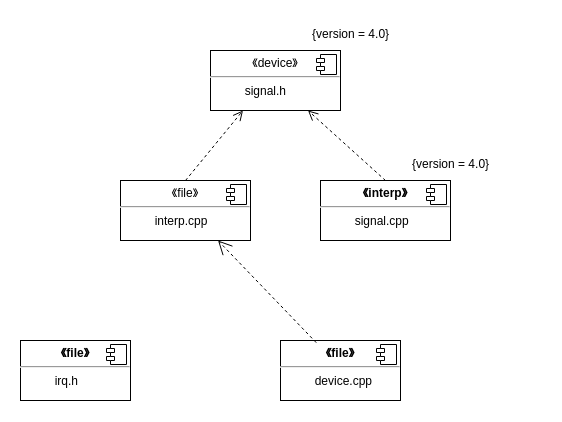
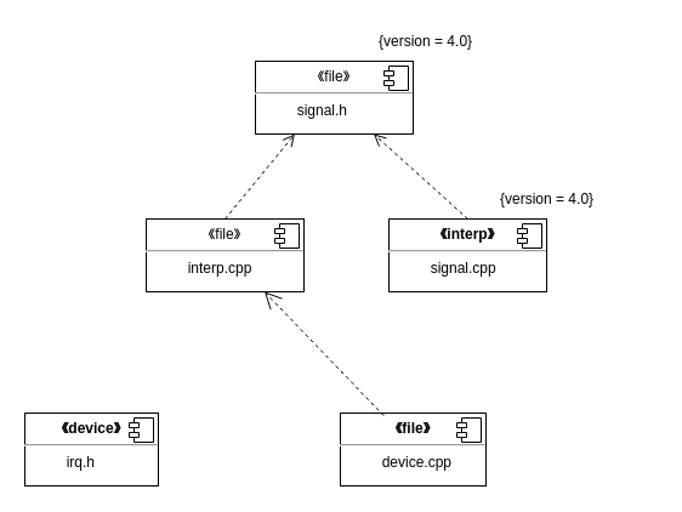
  <mxCell id="0" />
  <mxCell id="1" parent="0" />
  <mxCell id="2" value="&lt;p style=&quot;margin:0px;margin-top:6px;text-align:center;&quot;&gt;《file》&lt;br&gt;&lt;/p&gt;&lt;hr&gt;&lt;p style=&quot;margin:0px;margin-left:8px;&quot;&gt;&lt;span style=&quot;white-space: pre;&quot;&gt;&#09;&lt;/span&gt;interp.cpp&lt;br&gt;&lt;/p&gt;" style="align=left;overflow=fill;html=1;dropTarget=0;whiteSpace=wrap;" vertex="1" parent="1"><mxGeometry x="120" y="180" width="130" height="60" as="geometry" /></mxCell>
  <mxCell id="3" value="" style="shape=component;jettyWidth=8;jettyHeight=4;" vertex="1" parent="2"><mxGeometry x="1" width="20" height="20" relative="1" as="geometry"><mxPoint x="-24" y="4" as="offset" /></mxGeometry></mxCell>
  <mxCell id="4" value="&lt;p style=&quot;margin:0px;margin-top:6px;text-align:center;&quot;&gt;&lt;b&gt;《interp》&lt;/b&gt;&lt;br&gt;&lt;/p&gt;&lt;hr&gt;&lt;p style=&quot;margin:0px;margin-left:8px;&quot;&gt;&lt;span style=&quot;white-space: pre;&quot;&gt;&#09;&lt;/span&gt;signal.cpp&lt;/p&gt;" style="align=left;overflow=fill;html=1;dropTarget=0;whiteSpace=wrap;" vertex="1" parent="1"><mxGeometry x="320" y="180" width="130" height="60" as="geometry" /></mxCell>
  <mxCell id="5" value="" style="shape=component;jettyWidth=8;jettyHeight=4;" vertex="1" parent="4"><mxGeometry x="1" width="20" height="20" relative="1" as="geometry"><mxPoint x="-24" y="4" as="offset" /></mxGeometry></mxCell>
- <mxCell id="6" value="&lt;p style=&quot;margin:0px;margin-top:6px;text-align:center;&quot;&gt;《device》&lt;br&gt;&lt;/p&gt;&lt;hr&gt;&lt;p style=&quot;margin:0px;margin-left:8px;&quot;&gt;&lt;span style=&quot;white-space: pre;&quot;&gt;&#09;&lt;/span&gt;signal.h&lt;br&gt;&lt;/p&gt;" style="align=left;overflow=fill;html=1;dropTarget=0;whiteSpace=wrap;" vertex="1" parent="1"><mxGeometry x="210" y="50" width="130" height="60" as="geometry" /></mxCell>
+ <mxCell id="6" value="&lt;p style=&quot;margin:0px;margin-top:6px;text-align:center;&quot;&gt;《file》&lt;br&gt;&lt;/p&gt;&lt;hr&gt;&lt;p style=&quot;margin:0px;margin-left:8px;&quot;&gt;&lt;span style=&quot;white-space: pre;&quot;&gt;&#09;&lt;/span&gt;signal.h&lt;br&gt;&lt;/p&gt;" style="align=left;overflow=fill;html=1;dropTarget=0;whiteSpace=wrap;" vertex="1" parent="1"><mxGeometry x="210" y="50" width="130" height="60" as="geometry" /></mxCell>
  <mxCell id="7" value="" style="shape=component;jettyWidth=8;jettyHeight=4;" vertex="1" parent="6"><mxGeometry x="1" width="20" height="20" relative="1" as="geometry"><mxPoint x="-24" y="4" as="offset" /></mxGeometry></mxCell>
- <mxCell id="8" value="&lt;p style=&quot;margin:0px;margin-top:6px;text-align:center;&quot;&gt;&lt;b&gt;《file》&lt;/b&gt;&lt;br&gt;&lt;/p&gt;&lt;hr&gt;&lt;p style=&quot;margin:0px;margin-left:8px;&quot;&gt;&lt;span style=&quot;white-space: pre;&quot;&gt;&#09;&lt;/span&gt;irq.h&lt;/p&gt;" style="align=left;overflow=fill;html=1;dropTarget=0;whiteSpace=wrap;" vertex="1" parent="1"><mxGeometry x="20" y="340" width="110" height="60" as="geometry" /></mxCell>
+ <mxCell id="8" value="&lt;p style=&quot;margin:0px;margin-top:6px;text-align:center;&quot;&gt;&lt;b&gt;《device》&lt;/b&gt;&lt;br&gt;&lt;/p&gt;&lt;hr&gt;&lt;p style=&quot;margin:0px;margin-left:8px;&quot;&gt;&lt;span style=&quot;white-space: pre;&quot;&gt;&#09;&lt;/span&gt;irq.h&lt;/p&gt;" style="align=left;overflow=fill;html=1;dropTarget=0;whiteSpace=wrap;" vertex="1" parent="1"><mxGeometry x="20" y="340" width="110" height="60" as="geometry" /></mxCell>
  <mxCell id="9" value="" style="shape=component;jettyWidth=8;jettyHeight=4;" vertex="1" parent="8"><mxGeometry x="1" width="20" height="20" relative="1" as="geometry"><mxPoint x="-24" y="4" as="offset" /></mxGeometry></mxCell>
  <mxCell id="10" value="&lt;p style=&quot;margin:0px;margin-top:6px;text-align:center;&quot;&gt;&lt;b&gt;《file》&lt;/b&gt;&lt;br&gt;&lt;/p&gt;&lt;hr&gt;&lt;p style=&quot;margin:0px;margin-left:8px;&quot;&gt;&lt;span style=&quot;white-space: pre;&quot;&gt;&#09;&lt;/span&gt;device.cpp&lt;/p&gt;" style="align=left;overflow=fill;html=1;dropTarget=0;whiteSpace=wrap;" vertex="1" parent="1"><mxGeometry x="280" y="340" width="120" height="60" as="geometry" /></mxCell>
  <mxCell id="11" value="" style="shape=component;jettyWidth=8;jettyHeight=4;" vertex="1" parent="10"><mxGeometry x="1" width="20" height="20" relative="1" as="geometry"><mxPoint x="-24" y="4" as="offset" /></mxGeometry></mxCell>
  <mxCell id="12" value="" style="html=1;verticalAlign=bottom;endArrow=open;dashed=1;endSize=8;curved=0;rounded=0;entryX=0.25;entryY=1;entryDx=0;entryDy=0;exitX=0.5;exitY=0;exitDx=0;exitDy=0;" edge="1" parent="1" source="2" target="6"><mxGeometry x="-0.006" relative="1" as="geometry"><mxPoint x="310" y="530" as="sourcePoint" /><mxPoint x="230" y="530" as="targetPoint" /><mxPoint as="offset" /></mxGeometry></mxCell>
  <mxCell id="13" value="&lt;br&gt;" style="endArrow=open;endSize=12;dashed=1;html=1;rounded=0;exitX=0.298;exitY=0.036;exitDx=0;exitDy=0;exitPerimeter=0;entryX=0.75;entryY=1;entryDx=0;entryDy=0;" edge="1" parent="1" source="10" target="2"><mxGeometry width="160" relative="1" as="geometry"><mxPoint x="120" y="300" as="sourcePoint" /><mxPoint x="190" y="300" as="targetPoint" /></mxGeometry></mxCell>
  <mxCell id="14" value="" style="html=1;verticalAlign=bottom;endArrow=open;dashed=1;endSize=8;curved=0;rounded=0;entryX=0.75;entryY=1;entryDx=0;entryDy=0;exitX=0.5;exitY=0;exitDx=0;exitDy=0;" edge="1" parent="1" source="4" target="6"><mxGeometry relative="1" as="geometry"><mxPoint x="240" y="480" as="sourcePoint" /><mxPoint x="160" y="480" as="targetPoint" /></mxGeometry></mxCell>
  <mxCell id="15" value="{version = 4.0}" style="text;whiteSpace=wrap;html=1;" vertex="1" parent="1"><mxGeometry x="410" y="150" width="130" height="40" as="geometry" /></mxCell>
  <mxCell id="16" value="{version = 4.0}" style="text;whiteSpace=wrap;html=1;" vertex="1" parent="1"><mxGeometry x="310" y="20" width="130" height="20" as="geometry" /></mxCell>
